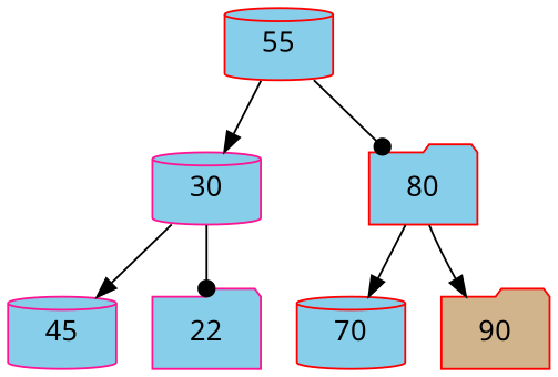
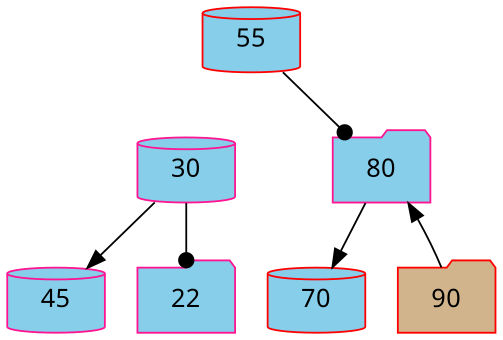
  digraph {
    fontname="Noto Sans"
    node [color=red fillcolor=skyblue fontname="Noto Sans" shape=cylinder style=filled]
    edge [arrowhead=normal fontname="Noto Sans"]
    55
    30 [color=deeppink]
-   80 [shape=folder]
+   80 [color=deeppink shape=folder]
    45 [color=deeppink]
    n5 [color=deeppink label=22 shape=folder]
    70
    90 [fillcolor=tan shape=folder]
-   55 -> 30
    55 -> 80 [arrowhead=dot]
    30 -> 45
    30 -> n5 [arrowhead=dot]
    80 -> 70
-   80 -> 90
+   90 -> 80
  }
